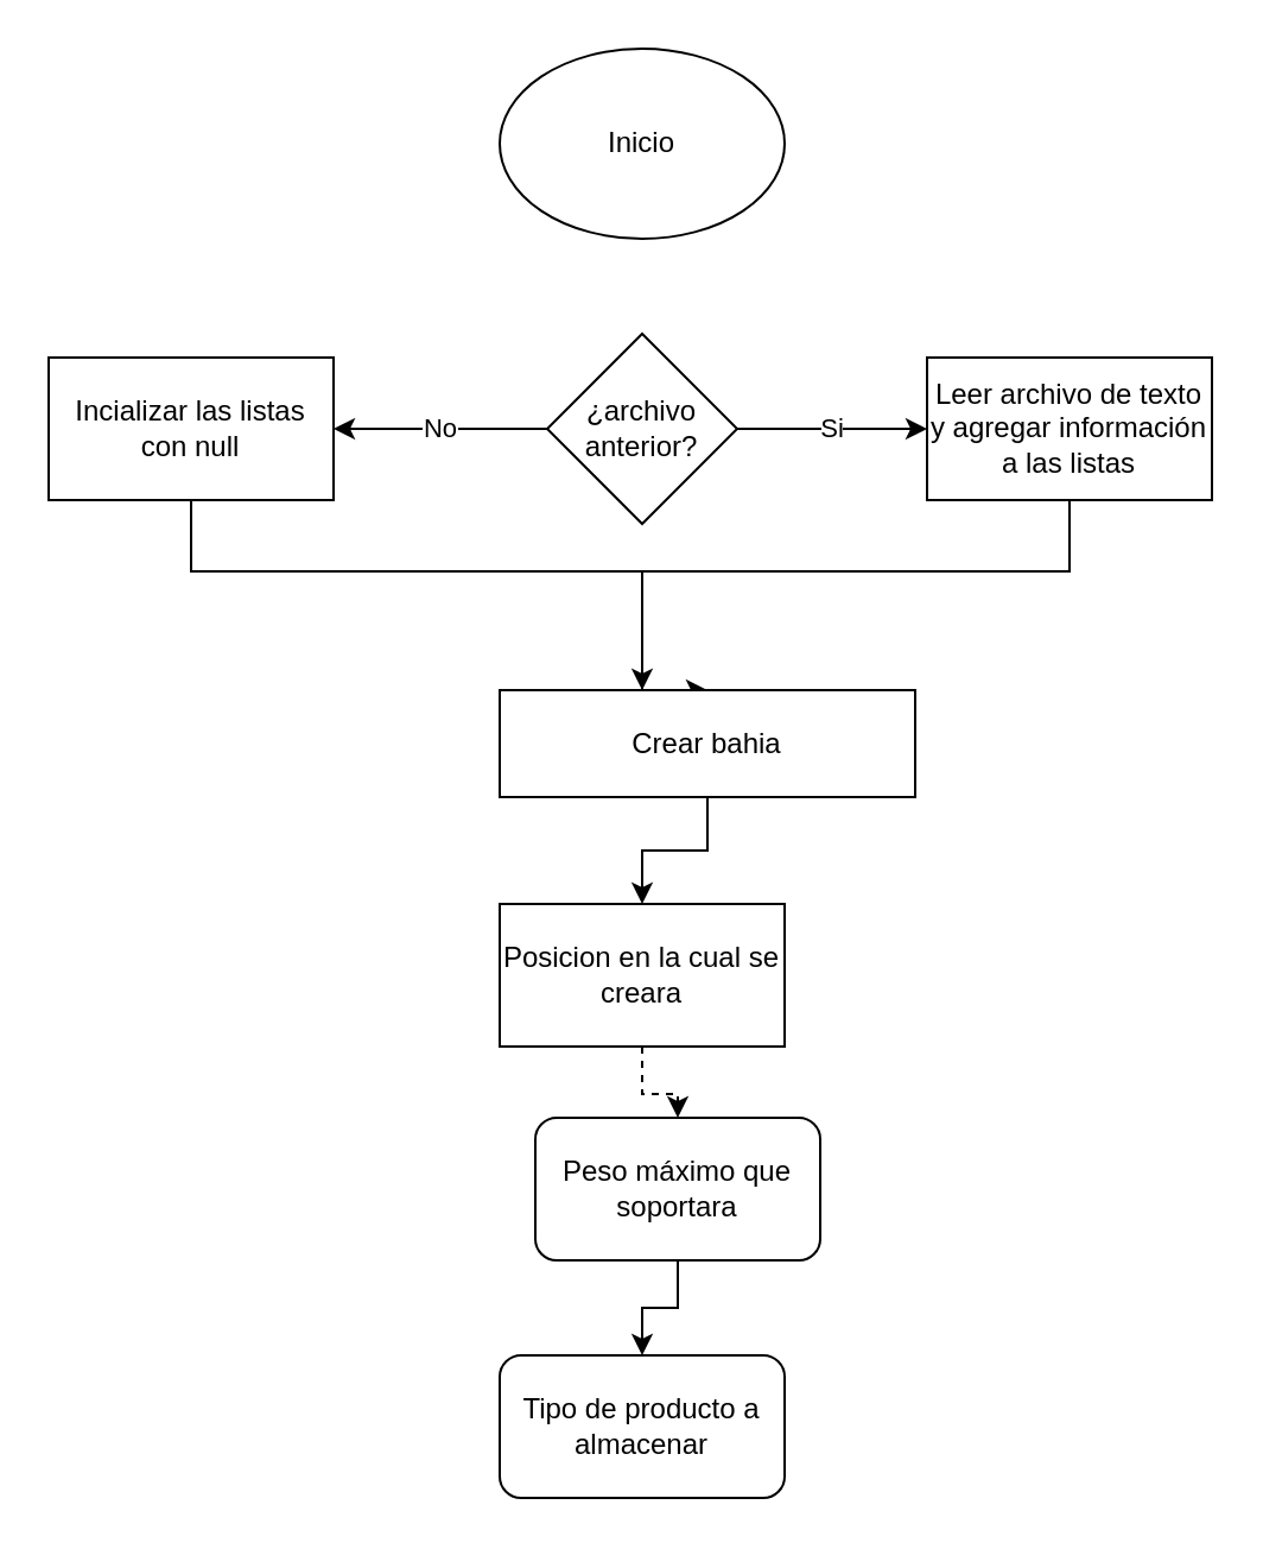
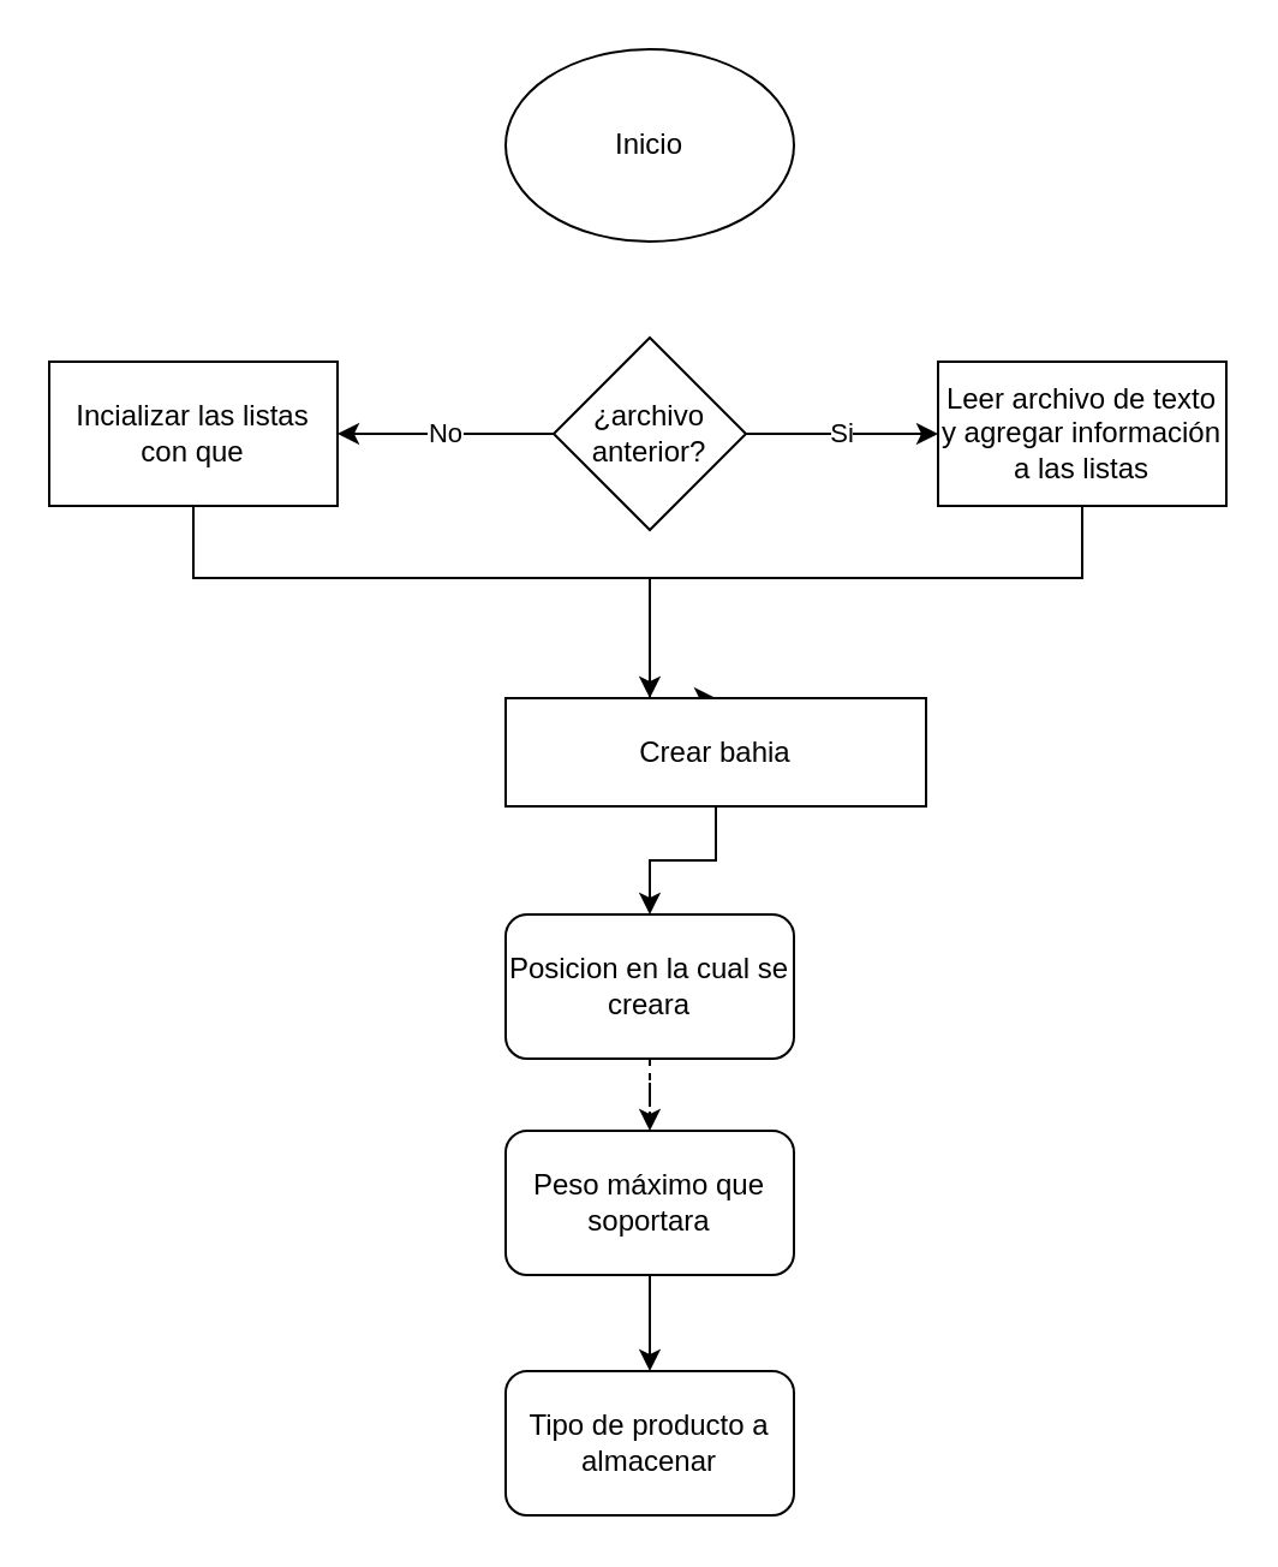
  <mxCell id="0" />
  <mxCell id="1" parent="0" />
  <mxCell id="2" value="&lt;font style=&quot;vertical-align: inherit&quot;&gt;&lt;font style=&quot;vertical-align: inherit&quot;&gt;Inicio&lt;/font&gt;&lt;/font&gt;" style="ellipse;whiteSpace=wrap;html=1;" vertex="1" parent="1"><mxGeometry x="210" y="20" width="120" height="80" as="geometry" /></mxCell>
  <mxCell id="3" style="edgeStyle=orthogonalEdgeStyle;rounded=0;orthogonalLoop=1;jettySize=auto;html=1;entryX=0.5;entryY=0;entryDx=0;entryDy=0;" edge="1" parent="1" source="4" target="11"><mxGeometry relative="1" as="geometry"><Array as="points"><mxPoint x="450" y="240" /><mxPoint x="270" y="240" /></Array></mxGeometry></mxCell>
  <mxCell id="4" value="&lt;font style=&quot;vertical-align: inherit&quot;&gt;&lt;font style=&quot;vertical-align: inherit&quot;&gt;Leer archivo de texto y agregar información a las listas&lt;/font&gt;&lt;/font&gt;" style="rounded=0;whiteSpace=wrap;html=1;" vertex="1" parent="1"><mxGeometry x="390" y="150" width="120" height="60" as="geometry" /></mxCell>
  <mxCell id="5" value="&lt;font style=&quot;vertical-align: inherit&quot;&gt;&lt;font style=&quot;vertical-align: inherit&quot;&gt;Si&lt;/font&gt;&lt;/font&gt;" style="edgeStyle=orthogonalEdgeStyle;rounded=0;orthogonalLoop=1;jettySize=auto;html=1;entryX=0;entryY=0.5;entryDx=0;entryDy=0;" edge="1" parent="1" source="7" target="4"><mxGeometry relative="1" as="geometry" /></mxCell>
  <mxCell id="6" value="&lt;font style=&quot;vertical-align: inherit&quot;&gt;&lt;font style=&quot;vertical-align: inherit&quot;&gt;No&lt;/font&gt;&lt;/font&gt;" style="edgeStyle=orthogonalEdgeStyle;rounded=0;orthogonalLoop=1;jettySize=auto;html=1;" edge="1" parent="1" source="7" target="9"><mxGeometry relative="1" as="geometry" /></mxCell>
  <mxCell id="7" value="&lt;font style=&quot;vertical-align: inherit&quot;&gt;&lt;font style=&quot;vertical-align: inherit&quot;&gt;¿archivo anterior?&lt;/font&gt;&lt;/font&gt;" style="rhombus;whiteSpace=wrap;html=1;" vertex="1" parent="1"><mxGeometry x="230" y="140" width="80" height="80" as="geometry" /></mxCell>
  <mxCell id="8" style="edgeStyle=orthogonalEdgeStyle;rounded=0;orthogonalLoop=1;jettySize=auto;html=1;" edge="1" parent="1" source="9" target="11"><mxGeometry relative="1" as="geometry"><Array as="points"><mxPoint x="80" y="240" /><mxPoint x="270" y="240" /></Array></mxGeometry></mxCell>
- <mxCell id="9" value="&lt;font style=&quot;vertical-align: inherit&quot;&gt;&lt;font style=&quot;vertical-align: inherit&quot;&gt;Incializar las listas con null&lt;/font&gt;&lt;/font&gt;" style="rounded=0;whiteSpace=wrap;html=1;" vertex="1" parent="1"><mxGeometry x="20" y="150" width="120" height="60" as="geometry" /></mxCell>
+ <mxCell id="9" value="&lt;font style=&quot;vertical-align: inherit&quot;&gt;&lt;font style=&quot;vertical-align: inherit&quot;&gt;Incializar las listas con que&lt;/font&gt;&lt;/font&gt;" style="rounded=0;whiteSpace=wrap;html=1;" vertex="1" parent="1"><mxGeometry x="20" y="150" width="120" height="60" as="geometry" /></mxCell>
  <mxCell id="10" value="" style="edgeStyle=orthogonalEdgeStyle;rounded=0;orthogonalLoop=1;jettySize=auto;html=1;" edge="1" parent="1" source="11" target="13"><mxGeometry relative="1" as="geometry" /></mxCell>
  <mxCell id="11" value="&lt;font style=&quot;vertical-align: inherit&quot;&gt;&lt;font style=&quot;vertical-align: inherit&quot;&gt;Crear bahia&lt;/font&gt;&lt;/font&gt;" style="rounded=0;whiteSpace=wrap;html=1;" vertex="1" parent="1"><mxGeometry x="210" y="290" width="175" height="45" as="geometry" /></mxCell>
  <mxCell id="12" value="" style="edgeStyle=orthogonalEdgeStyle;rounded=0;orthogonalLoop=1;jettySize=auto;html=1;dashed=1;" edge="1" parent="1" source="13" target="15"><mxGeometry relative="1" as="geometry" /></mxCell>
- <mxCell id="13" value="&lt;font style=&quot;vertical-align: inherit&quot;&gt;&lt;font style=&quot;vertical-align: inherit&quot;&gt;Posicion en la cual se creara&lt;/font&gt;&lt;/font&gt;" style="whiteSpace=wrap;html=1;rounded=0;" vertex="1" parent="1"><mxGeometry x="210" y="380" width="120" height="60" as="geometry" /></mxCell>
+ <mxCell id="13" value="&lt;font style=&quot;vertical-align: inherit&quot;&gt;&lt;font style=&quot;vertical-align: inherit&quot;&gt;Posicion en la cual se creara&lt;/font&gt;&lt;/font&gt;" style="rounded=1;whiteSpace=wrap;html=1;" vertex="1" parent="1"><mxGeometry x="210" y="380" width="120" height="60" as="geometry" /></mxCell>
  <mxCell id="14" value="" style="edgeStyle=orthogonalEdgeStyle;rounded=0;orthogonalLoop=1;jettySize=auto;html=1;" edge="1" parent="1" source="15" target="16"><mxGeometry relative="1" as="geometry" /></mxCell>
- <mxCell id="15" value="&lt;font style=&quot;vertical-align: inherit&quot;&gt;&lt;font style=&quot;vertical-align: inherit&quot;&gt;Peso máximo que soportara&lt;/font&gt;&lt;/font&gt;" style="rounded=1;whiteSpace=wrap;html=1;" vertex="1" parent="1"><mxGeometry x="225" y="470" width="120" height="60" as="geometry" /></mxCell>
+ <mxCell id="15" value="&lt;font style=&quot;vertical-align: inherit&quot;&gt;&lt;font style=&quot;vertical-align: inherit&quot;&gt;Peso máximo que soportara&lt;/font&gt;&lt;/font&gt;" style="rounded=1;whiteSpace=wrap;html=1;" vertex="1" parent="1"><mxGeometry x="210" y="470" width="120" height="60" as="geometry" /></mxCell>
  <mxCell id="16" value="&lt;font style=&quot;vertical-align: inherit&quot;&gt;&lt;font style=&quot;vertical-align: inherit&quot;&gt;Tipo de producto a almacenar&lt;/font&gt;&lt;/font&gt;" style="rounded=1;whiteSpace=wrap;html=1;" vertex="1" parent="1"><mxGeometry x="210" y="570" width="120" height="60" as="geometry" /></mxCell>
